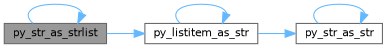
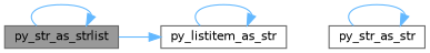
  digraph {
    rankdir=LR
    node [color=grey40 fillcolor=white fontname=Helvetica fontsize=10 shape=box style=filled]
    edge [color=steelblue1 fontname=Helvetica fontsize=10 labelfontname=Helvetica labelfontsize=10 style=solid]
    n1 [color=gray40 fillcolor=grey60 fontcolor=black height=0.2 label=py_str_as_strlist width=0.4]
    n2 [height=0.2 label=py_listitem_as_str width=0.4]
    n3 [height=0.2 label=py_str_as_str width=0.4]
    n1 -> n1
    n1 -> n2
    n2 -> n2
-   n2 -> n3
    n3 -> n3
  }
